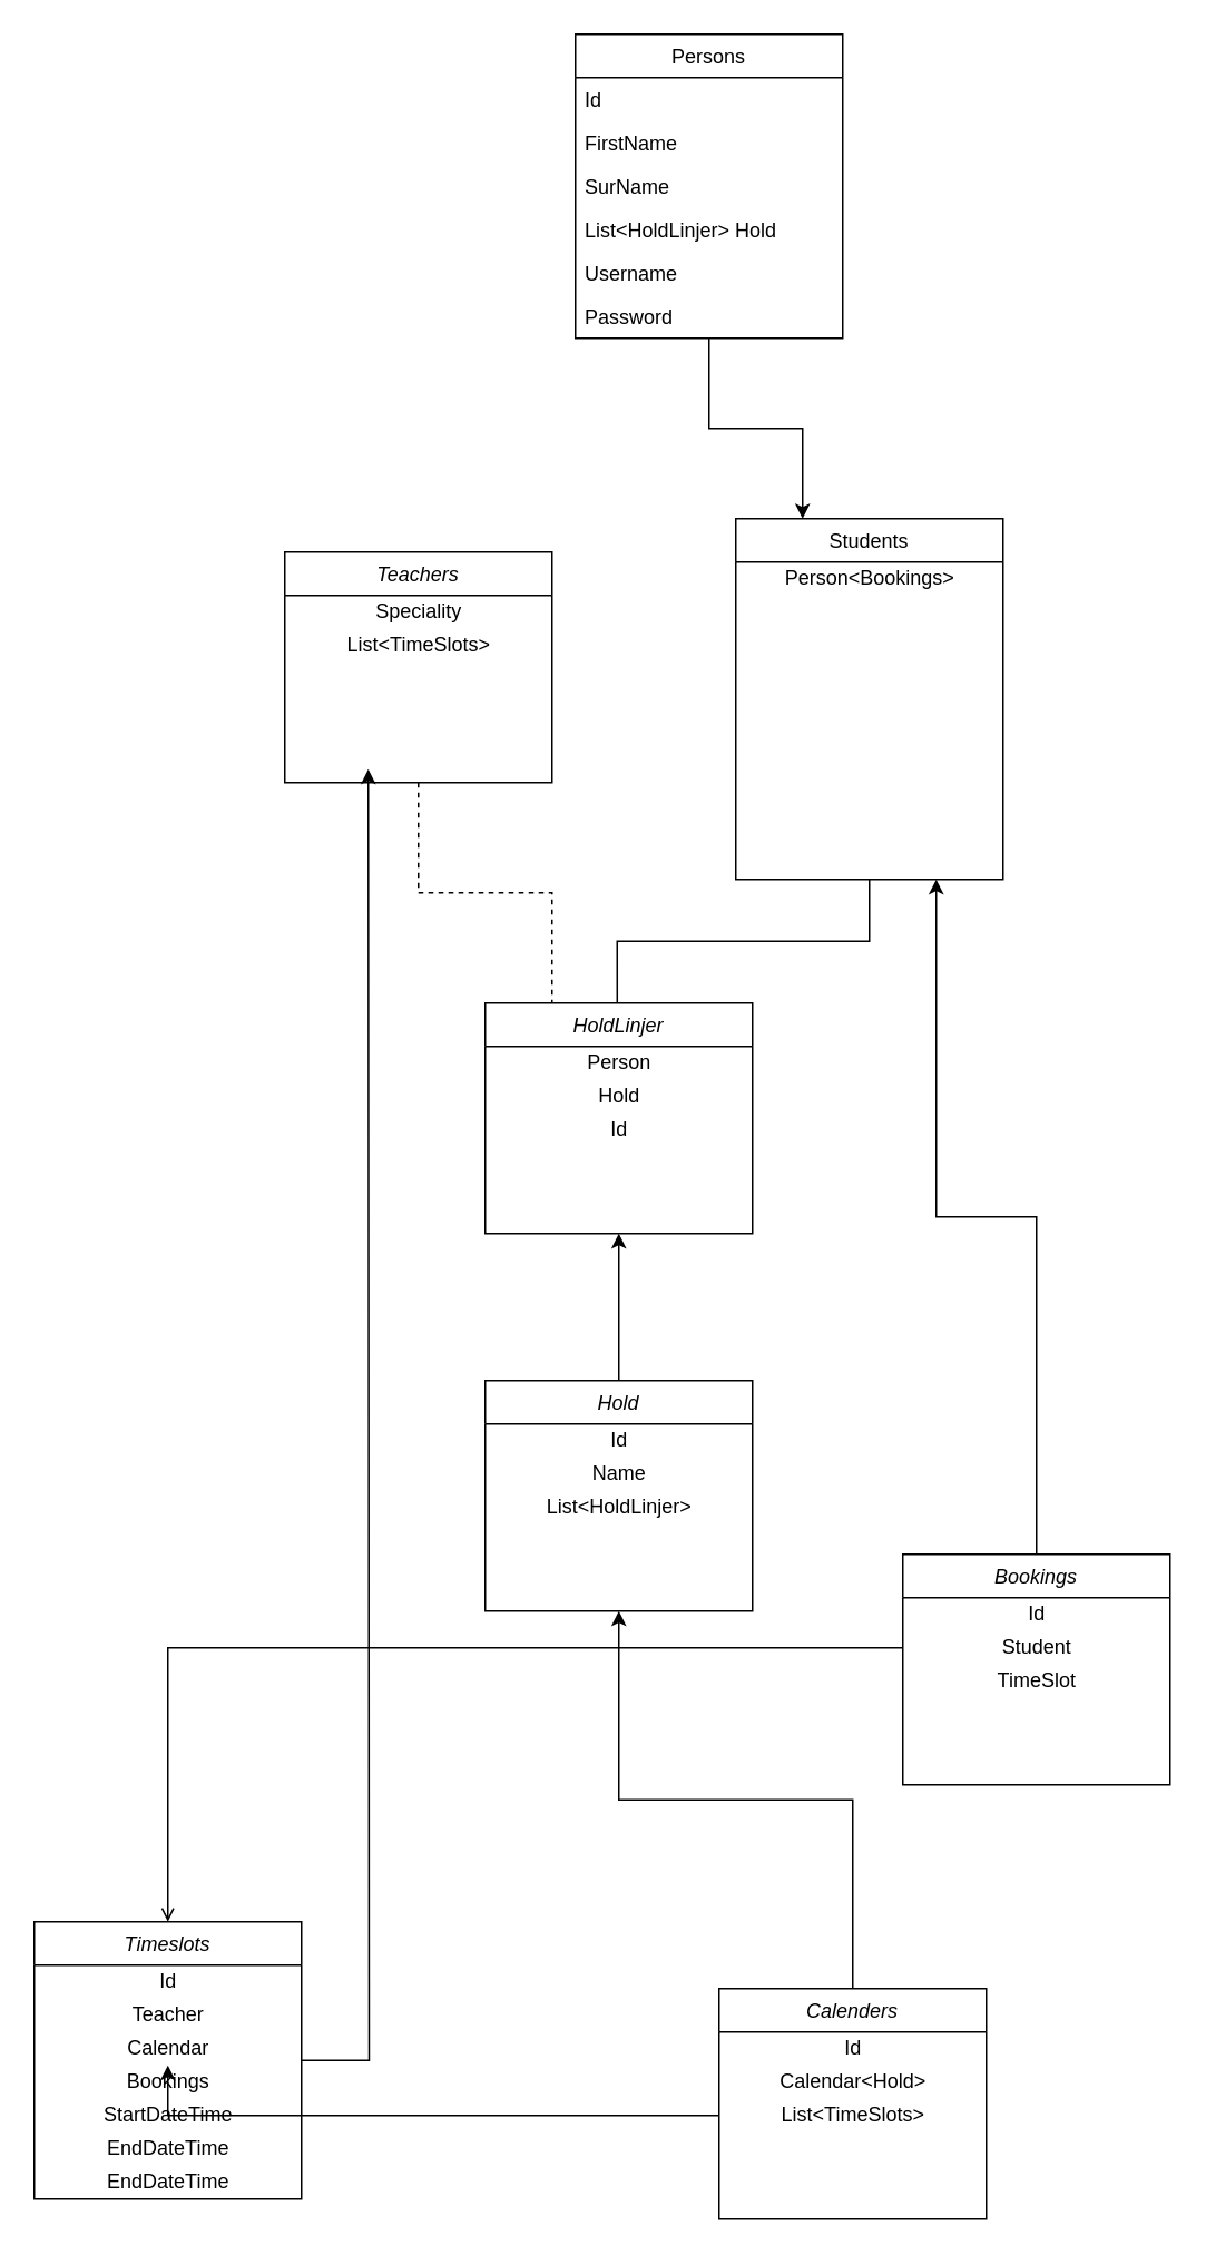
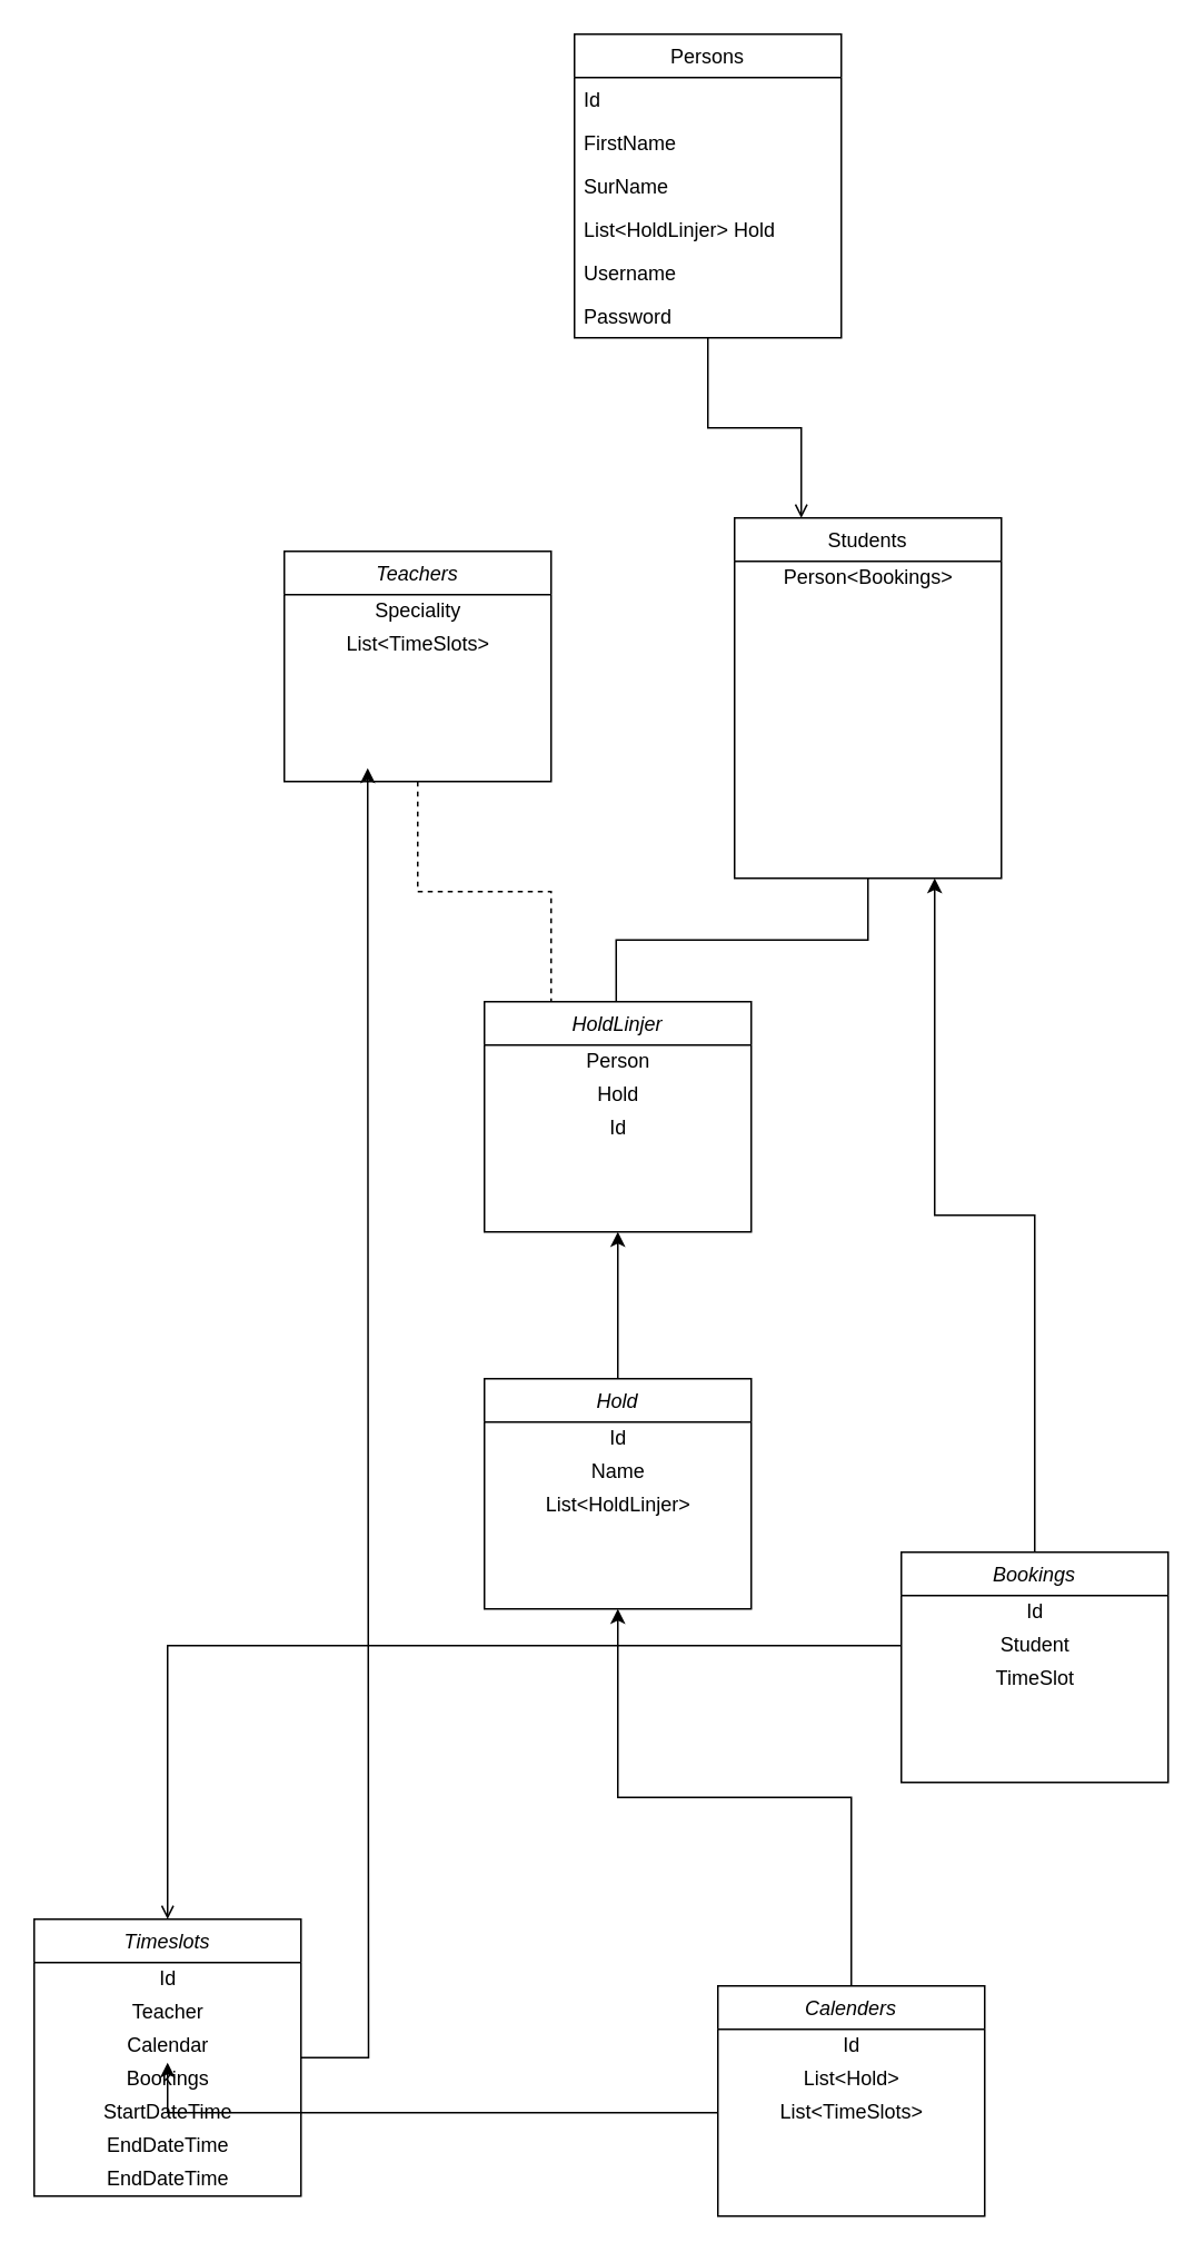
  <mxCell id="0" />
  <mxCell id="1" parent="0" />
- <mxCell id="2" style="edgeStyle=orthogonalEdgeStyle;rounded=0;orthogonalLoop=1;jettySize=auto;html=1;entryX=0.25;entryY=0;entryDx=0;entryDy=0;" edge="1" parent="1" source="10" target="8"><mxGeometry relative="1" as="geometry" /></mxCell>
+ <mxCell id="2" style="edgeStyle=orthogonalEdgeStyle;rounded=0;orthogonalLoop=1;jettySize=auto;html=1;entryX=0.25;entryY=0;entryDx=0;entryDy=0;endArrow=open;" edge="1" parent="1" source="10" target="8"><mxGeometry relative="1" as="geometry" /></mxCell>
  <mxCell id="3" style="edgeStyle=orthogonalEdgeStyle;rounded=0;orthogonalLoop=1;jettySize=auto;html=1;entryX=0.25;entryY=0.072;entryDx=0;entryDy=0;entryPerimeter=0;dashed=1;" edge="1" parent="1" source="4" target="17"><mxGeometry relative="1" as="geometry" /></mxCell>
  <mxCell id="4" value="Teachers&#10;" style="swimlane;fontStyle=2;align=center;verticalAlign=top;childLayout=stackLayout;horizontal=1;startSize=26;horizontalStack=0;resizeParent=1;resizeLast=0;collapsible=1;marginBottom=0;rounded=0;shadow=0;strokeWidth=1;" parent="1" vertex="1"><mxGeometry x="170" y="330" width="160" height="138" as="geometry"><mxRectangle x="230" y="140" width="160" height="26" as="alternateBounds" /></mxGeometry></mxCell>
  <mxCell id="5" value="Speciality" style="text;html=1;align=center;verticalAlign=middle;resizable=0;points=[];autosize=1;" vertex="1" parent="4"><mxGeometry y="26" width="160" height="20" as="geometry" /></mxCell>
  <mxCell id="6" value="List&amp;lt;TimeSlots&amp;gt;" style="text;html=1;align=center;verticalAlign=middle;resizable=0;points=[];autosize=1;" vertex="1" parent="4"><mxGeometry y="46" width="160" height="20" as="geometry" /></mxCell>
  <mxCell id="7" style="edgeStyle=orthogonalEdgeStyle;rounded=0;orthogonalLoop=1;jettySize=auto;html=1;entryX=0.494;entryY=0.152;entryDx=0;entryDy=0;entryPerimeter=0;" edge="1" parent="1" source="8" target="17"><mxGeometry relative="1" as="geometry" /></mxCell>
  <mxCell id="8" value="Students&#10;" style="swimlane;fontStyle=0;align=center;verticalAlign=top;childLayout=stackLayout;horizontal=1;startSize=26;horizontalStack=0;resizeParent=1;resizeLast=0;collapsible=1;marginBottom=0;rounded=0;shadow=0;strokeWidth=1;" parent="1" vertex="1"><mxGeometry x="440" width="160" height="216" as="geometry" y="310"><mxRectangle x="550" y="140" width="160" height="26" as="alternateBounds" /></mxGeometry></mxCell>
  <mxCell id="9" value="Person&amp;lt;Bookings&amp;gt;" style="text;html=1;align=center;verticalAlign=middle;resizable=0;points=[];autosize=1;" vertex="1" parent="8"><mxGeometry y="26" width="160" height="20" as="geometry" /></mxCell>
  <mxCell id="10" value="Persons" style="swimlane;fontStyle=0;align=center;verticalAlign=top;childLayout=stackLayout;horizontal=1;startSize=26;horizontalStack=0;resizeParent=1;resizeLast=0;collapsible=1;marginBottom=0;rounded=0;shadow=0;strokeWidth=1;" parent="1" vertex="1"><mxGeometry x="344" y="20" width="160" height="182" as="geometry"><mxRectangle x="130" y="380" width="160" height="26" as="alternateBounds" /></mxGeometry></mxCell>
  <mxCell id="11" value="Id" style="text;align=left;verticalAlign=top;spacingLeft=4;spacingRight=4;overflow=hidden;rotatable=0;points=[[0,0.5],[1,0.5]];portConstraint=eastwest;" parent="10" vertex="1"><mxGeometry y="26" width="160" height="26" as="geometry" /></mxCell>
  <mxCell id="12" value="FirstName" style="text;align=left;verticalAlign=top;spacingLeft=4;spacingRight=4;overflow=hidden;rotatable=0;points=[[0,0.5],[1,0.5]];portConstraint=eastwest;rounded=0;shadow=0;html=0;" parent="10" vertex="1"><mxGeometry y="52" width="160" height="26" as="geometry" /></mxCell>
  <mxCell id="13" value="SurName" style="text;align=left;verticalAlign=top;spacingLeft=4;spacingRight=4;overflow=hidden;rotatable=0;points=[[0,0.5],[1,0.5]];portConstraint=eastwest;rounded=0;shadow=0;html=0;" vertex="1" parent="10"><mxGeometry y="78" width="160" height="26" as="geometry" /></mxCell>
  <mxCell id="14" value="List&lt;HoldLinjer&gt; Hold" style="text;align=left;verticalAlign=top;spacingLeft=4;spacingRight=4;overflow=hidden;rotatable=0;points=[[0,0.5],[1,0.5]];portConstraint=eastwest;rounded=0;shadow=0;html=0;" vertex="1" parent="10"><mxGeometry y="104" width="160" height="26" as="geometry" /></mxCell>
  <mxCell id="15" value="Username" style="text;align=left;verticalAlign=top;spacingLeft=4;spacingRight=4;overflow=hidden;rotatable=0;points=[[0,0.5],[1,0.5]];portConstraint=eastwest;rounded=0;shadow=0;html=0;" vertex="1" parent="10"><mxGeometry y="130" width="160" height="26" as="geometry" /></mxCell>
  <mxCell id="16" value="Password" style="text;align=left;verticalAlign=top;spacingLeft=4;spacingRight=4;overflow=hidden;rotatable=0;points=[[0,0.5],[1,0.5]];portConstraint=eastwest;rounded=0;shadow=0;html=0;" vertex="1" parent="10"><mxGeometry y="156" width="160" height="26" as="geometry" /></mxCell>
  <mxCell id="17" value="HoldLinjer" style="swimlane;fontStyle=2;align=center;verticalAlign=top;childLayout=stackLayout;horizontal=1;startSize=26;horizontalStack=0;resizeParent=1;resizeLast=0;collapsible=1;marginBottom=0;rounded=0;shadow=0;strokeWidth=1;" vertex="1" parent="1"><mxGeometry x="290" y="600" width="160" height="138" as="geometry"><mxRectangle x="230" y="140" width="160" height="26" as="alternateBounds" /></mxGeometry></mxCell>
  <mxCell id="18" value="Person" style="text;html=1;align=center;verticalAlign=middle;resizable=0;points=[];autosize=1;" vertex="1" parent="17"><mxGeometry y="26" width="160" height="20" as="geometry" /></mxCell>
  <mxCell id="19" value="Hold" style="text;html=1;align=center;verticalAlign=middle;resizable=0;points=[];autosize=1;" vertex="1" parent="17"><mxGeometry y="46" width="160" height="20" as="geometry" /></mxCell>
  <mxCell id="20" value="Id" style="text;html=1;align=center;verticalAlign=middle;resizable=0;points=[];autosize=1;" vertex="1" parent="17"><mxGeometry y="66" width="160" height="20" as="geometry" /></mxCell>
  <mxCell id="21" style="edgeStyle=orthogonalEdgeStyle;rounded=0;orthogonalLoop=1;jettySize=auto;html=1;exitX=0.5;exitY=0;exitDx=0;exitDy=0;entryX=0.5;entryY=1;entryDx=0;entryDy=0;" edge="1" parent="1" source="39" target="17"><mxGeometry relative="1" as="geometry" /></mxCell>
  <mxCell id="22" style="edgeStyle=orthogonalEdgeStyle;rounded=0;orthogonalLoop=1;jettySize=auto;html=1;entryX=0.5;entryY=1;entryDx=0;entryDy=0;" edge="1" parent="1" source="43" target="39"><mxGeometry relative="1" as="geometry"><mxPoint x="370" y="940" as="targetPoint" /></mxGeometry></mxCell>
  <mxCell id="23" style="edgeStyle=orthogonalEdgeStyle;rounded=0;orthogonalLoop=1;jettySize=auto;html=1;" edge="1" parent="1" source="24"><mxGeometry relative="1" as="geometry"><mxPoint x="220" y="460" as="targetPoint" /></mxGeometry></mxCell>
  <mxCell id="24" value="Timeslots" style="swimlane;fontStyle=2;align=center;verticalAlign=top;childLayout=stackLayout;horizontal=1;startSize=26;horizontalStack=0;resizeParent=1;resizeLast=0;collapsible=1;marginBottom=0;rounded=0;shadow=0;strokeWidth=1;" vertex="1" parent="1"><mxGeometry x="20" y="1150" width="160" height="166" as="geometry"><mxRectangle x="230" y="140" width="160" height="26" as="alternateBounds" /></mxGeometry></mxCell>
  <mxCell id="25" value="Id" style="text;html=1;align=center;verticalAlign=middle;resizable=0;points=[];autosize=1;" vertex="1" parent="24"><mxGeometry y="26" width="160" height="20" as="geometry" /></mxCell>
  <mxCell id="26" value="Teacher" style="text;html=1;align=center;verticalAlign=middle;resizable=0;points=[];autosize=1;" vertex="1" parent="24"><mxGeometry y="46" width="160" height="20" as="geometry" /></mxCell>
  <mxCell id="27" value="Calendar" style="text;html=1;align=center;verticalAlign=middle;resizable=0;points=[];autosize=1;" vertex="1" parent="24"><mxGeometry y="66" width="160" height="20" as="geometry" /></mxCell>
  <mxCell id="28" value="Bookings" style="text;html=1;align=center;verticalAlign=middle;resizable=0;points=[];autosize=1;" vertex="1" parent="24"><mxGeometry y="86" width="160" height="20" as="geometry" /></mxCell>
  <mxCell id="29" value="StartDateTime" style="text;html=1;align=center;verticalAlign=middle;resizable=0;points=[];autosize=1;" vertex="1" parent="24"><mxGeometry y="106" width="160" height="20" as="geometry" /></mxCell>
  <mxCell id="30" value="EndDateTime" style="text;html=1;align=center;verticalAlign=middle;resizable=0;points=[];autosize=1;" vertex="1" parent="24"><mxGeometry y="126" width="160" height="20" as="geometry" /></mxCell>
  <mxCell id="31" value="EndDateTime" style="text;html=1;align=center;verticalAlign=middle;resizable=0;points=[];autosize=1;" vertex="1" parent="24"><mxGeometry y="146" width="160" height="20" as="geometry" /></mxCell>
  <mxCell id="32" style="edgeStyle=orthogonalEdgeStyle;rounded=0;orthogonalLoop=1;jettySize=auto;html=1;" edge="1" parent="1" source="46" target="27"><mxGeometry relative="1" as="geometry" /></mxCell>
  <mxCell id="33" style="edgeStyle=orthogonalEdgeStyle;rounded=0;orthogonalLoop=1;jettySize=auto;html=1;entryX=0.75;entryY=1;entryDx=0;entryDy=0;" edge="1" parent="1" source="34" target="8"><mxGeometry relative="1" as="geometry" /></mxCell>
  <mxCell id="34" value="Bookings" style="swimlane;fontStyle=2;align=center;verticalAlign=top;childLayout=stackLayout;horizontal=1;startSize=26;horizontalStack=0;resizeParent=1;resizeLast=0;collapsible=1;marginBottom=0;rounded=0;shadow=0;strokeWidth=1;" vertex="1" parent="1"><mxGeometry x="540" y="930" width="160" height="138" as="geometry"><mxRectangle x="230" y="140" width="160" height="26" as="alternateBounds" /></mxGeometry></mxCell>
  <mxCell id="35" value="Id" style="text;html=1;align=center;verticalAlign=middle;resizable=0;points=[];autosize=1;" vertex="1" parent="34"><mxGeometry y="26" width="160" height="20" as="geometry" /></mxCell>
  <mxCell id="36" value="Student" style="text;html=1;align=center;verticalAlign=middle;resizable=0;points=[];autosize=1;" vertex="1" parent="34"><mxGeometry y="46" width="160" height="20" as="geometry" /></mxCell>
  <mxCell id="37" value="TimeSlot" style="text;html=1;align=center;verticalAlign=middle;resizable=0;points=[];autosize=1;" vertex="1" parent="34"><mxGeometry y="66" width="160" height="20" as="geometry" /></mxCell>
  <mxCell id="38" style="edgeStyle=orthogonalEdgeStyle;rounded=0;orthogonalLoop=1;jettySize=auto;html=1;endArrow=open;" edge="1" parent="1" source="36" target="24"><mxGeometry relative="1" as="geometry" /></mxCell>
  <mxCell id="39" value="Hold" style="swimlane;fontStyle=2;align=center;verticalAlign=top;childLayout=stackLayout;horizontal=1;startSize=26;horizontalStack=0;resizeParent=1;resizeLast=0;collapsible=1;marginBottom=0;rounded=0;shadow=0;strokeWidth=1;" vertex="1" parent="1"><mxGeometry x="290" y="826" width="160" height="138" as="geometry"><mxRectangle x="230" y="140" width="160" height="26" as="alternateBounds" /></mxGeometry></mxCell>
  <mxCell id="40" value="Id" style="text;html=1;align=center;verticalAlign=middle;resizable=0;points=[];autosize=1;" vertex="1" parent="39"><mxGeometry y="26" width="160" height="20" as="geometry" /></mxCell>
  <mxCell id="41" value="Name" style="text;html=1;align=center;verticalAlign=middle;resizable=0;points=[];autosize=1;" vertex="1" parent="39"><mxGeometry y="46" width="160" height="20" as="geometry" /></mxCell>
  <mxCell id="42" value="List&amp;lt;HoldLinjer&amp;gt;" style="text;html=1;align=center;verticalAlign=middle;resizable=0;points=[];autosize=1;" vertex="1" parent="39"><mxGeometry y="66" width="160" height="20" as="geometry" /></mxCell>
  <mxCell id="43" value="Calenders" style="swimlane;fontStyle=2;align=center;verticalAlign=top;childLayout=stackLayout;horizontal=1;startSize=26;horizontalStack=0;resizeParent=1;resizeLast=0;collapsible=1;marginBottom=0;rounded=0;shadow=0;strokeWidth=1;" vertex="1" parent="1"><mxGeometry x="430" y="1190" width="160" height="138" as="geometry"><mxRectangle x="230" y="140" width="160" height="26" as="alternateBounds" /></mxGeometry></mxCell>
  <mxCell id="44" value="Id" style="text;html=1;align=center;verticalAlign=middle;resizable=0;points=[];autosize=1;" vertex="1" parent="43"><mxGeometry y="26" width="160" height="20" as="geometry" /></mxCell>
- <mxCell id="45" value="Calendar&amp;lt;Hold&amp;gt;" style="text;html=1;align=center;verticalAlign=middle;resizable=0;points=[];autosize=1;" vertex="1" parent="43"><mxGeometry y="46" width="160" height="20" as="geometry" /></mxCell>
+ <mxCell id="45" value="List&amp;lt;Hold&amp;gt;" style="text;html=1;align=center;verticalAlign=middle;resizable=0;points=[];autosize=1;" vertex="1" parent="43"><mxGeometry y="46" width="160" height="20" as="geometry" /></mxCell>
  <mxCell id="46" value="List&amp;lt;TimeSlots&amp;gt;" style="text;html=1;align=center;verticalAlign=middle;resizable=0;points=[];autosize=1;" vertex="1" parent="43"><mxGeometry y="66" width="160" height="20" as="geometry" /></mxCell>
